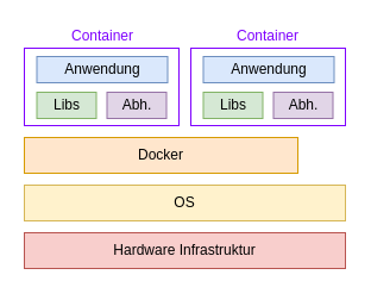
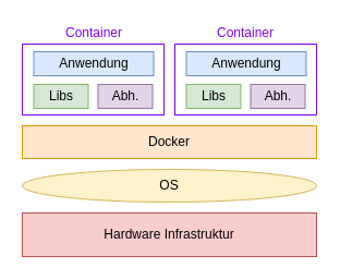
  <mxCell id="0" />
  <mxCell id="1" parent="0" />
- <mxCell id="2" value="Hardware Infrastruktur" style="rounded=0;whiteSpace=wrap;html=1;fillColor=#f8cecc;strokeColor=#b85450;" vertex="1" parent="1"><mxGeometry x="20" y="195" width="270" height="30" as="geometry" /></mxCell>
- <mxCell id="3" value="OS" style="rounded=0;whiteSpace=wrap;html=1;fillColor=#fff2cc;strokeColor=#d6b656;" vertex="1" parent="1"><mxGeometry x="20" y="155" width="270" height="30" as="geometry" /></mxCell>
- <mxCell id="4" value="Docker" style="rounded=0;whiteSpace=wrap;html=1;fillColor=#ffe6cc;strokeColor=#d79b00;" vertex="1" parent="1"><mxGeometry x="20" y="115" width="230" height="30" as="geometry" /></mxCell>
+ <mxCell id="2" value="Hardware Infrastruktur" style="rounded=0;whiteSpace=wrap;html=1;fillColor=#f8cecc;strokeColor=#b85450;" vertex="1" parent="1"><mxGeometry x="20" y="195" width="270" height="40" as="geometry" /></mxCell>
+ <mxCell id="3" value="OS" style="ellipse;whiteSpace=wrap;html=1;fillColor=#fff2cc;strokeColor=#d6b656;" vertex="1" parent="1"><mxGeometry x="20" y="155" width="270" height="30" as="geometry" /></mxCell>
+ <mxCell id="4" value="Docker" style="rounded=0;whiteSpace=wrap;html=1;fillColor=#ffe6cc;strokeColor=#d79b00;" vertex="1" parent="1"><mxGeometry x="20" y="115" width="270" height="30" as="geometry" /></mxCell>
  <mxCell id="5" value="" style="rounded=0;whiteSpace=wrap;html=1;strokeColor=#7F00FF;" vertex="1" parent="1"><mxGeometry x="20" y="40" width="130" height="65" as="geometry" /></mxCell>
  <mxCell id="6" value="Libs" style="rounded=0;whiteSpace=wrap;html=1;fillColor=#d5e8d4;strokeColor=#82b366;" vertex="1" parent="1"><mxGeometry x="30.5" y="77" width="50" height="22" as="geometry" /></mxCell>
  <mxCell id="7" value="Abh." style="rounded=0;whiteSpace=wrap;html=1;fillColor=#e1d5e7;strokeColor=#9673a6;" vertex="1" parent="1"><mxGeometry x="89.5" y="77" width="50" height="22" as="geometry" /></mxCell>
  <mxCell id="8" value="Anwendung" style="rounded=0;whiteSpace=wrap;html=1;fillColor=#dae8fc;strokeColor=#6c8ebf;" vertex="1" parent="1"><mxGeometry x="30.5" y="47" width="110" height="22" as="geometry" /></mxCell>
  <mxCell id="9" value="" style="rounded=0;whiteSpace=wrap;html=1;strokeColor=#7F00FF;" vertex="1" parent="1"><mxGeometry x="160" y="40" width="130" height="65" as="geometry" /></mxCell>
  <mxCell id="10" value="Libs" style="rounded=0;whiteSpace=wrap;html=1;fillColor=#d5e8d4;strokeColor=#82b366;" vertex="1" parent="1"><mxGeometry x="170.5" y="77" width="50" height="22" as="geometry" /></mxCell>
  <mxCell id="11" value="Abh." style="rounded=0;whiteSpace=wrap;html=1;fillColor=#e1d5e7;strokeColor=#9673a6;" vertex="1" parent="1"><mxGeometry x="229.5" y="77" width="50" height="22" as="geometry" /></mxCell>
  <mxCell id="12" value="Anwendung" style="rounded=0;whiteSpace=wrap;html=1;fillColor=#dae8fc;strokeColor=#6c8ebf;" vertex="1" parent="1"><mxGeometry x="170.5" y="47" width="110" height="22" as="geometry" /></mxCell>
  <mxCell id="13" value="&lt;font color=&quot;#7f00ff&quot;&gt;Container&lt;/font&gt;" style="text;html=1;strokeColor=none;fillColor=none;align=center;verticalAlign=middle;whiteSpace=wrap;rounded=0;" vertex="1" parent="1"><mxGeometry x="65.5" y="20" width="40" height="20" as="geometry" /></mxCell>
  <mxCell id="14" value="&lt;font color=&quot;#7f00ff&quot;&gt;Container&lt;/font&gt;" style="text;html=1;strokeColor=none;fillColor=none;align=center;verticalAlign=middle;whiteSpace=wrap;rounded=0;" vertex="1" parent="1"><mxGeometry x="205" y="20" width="40" height="20" as="geometry" /></mxCell>
